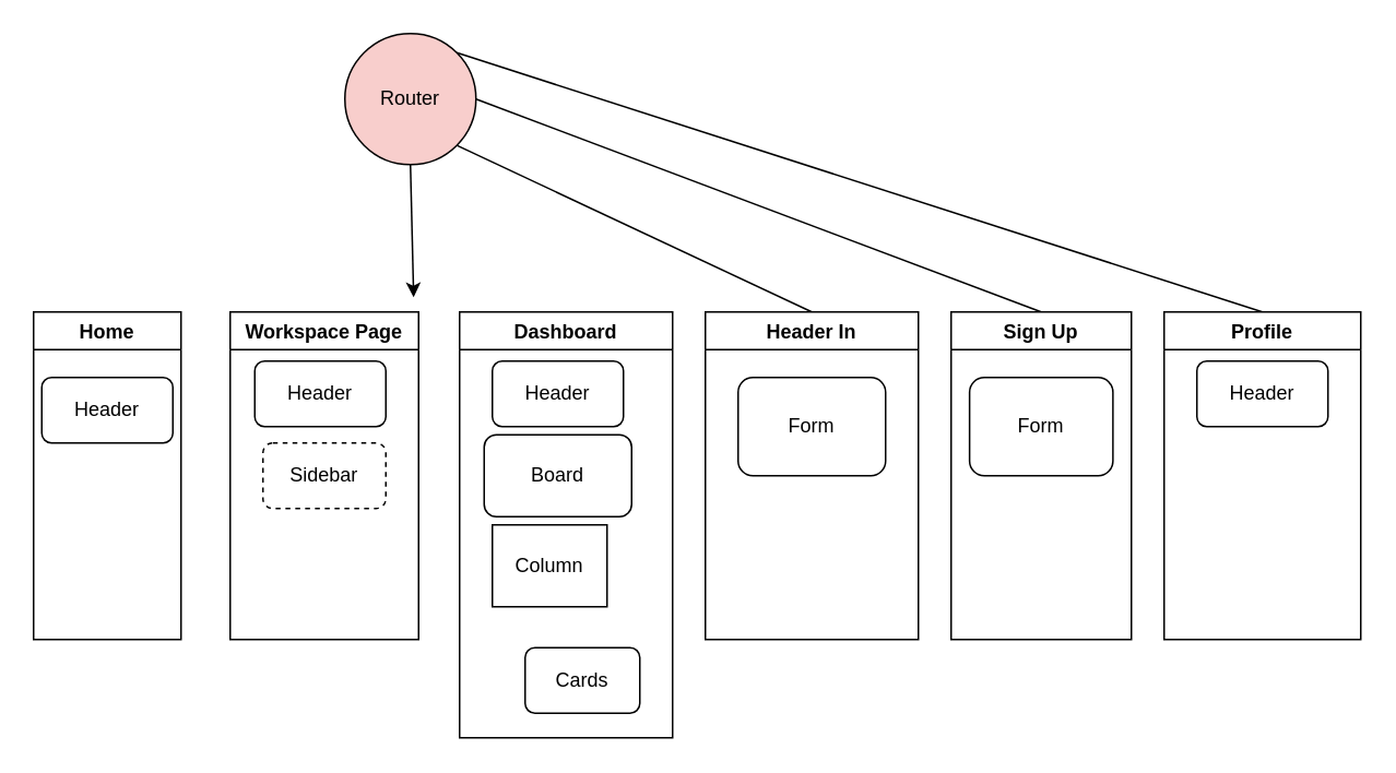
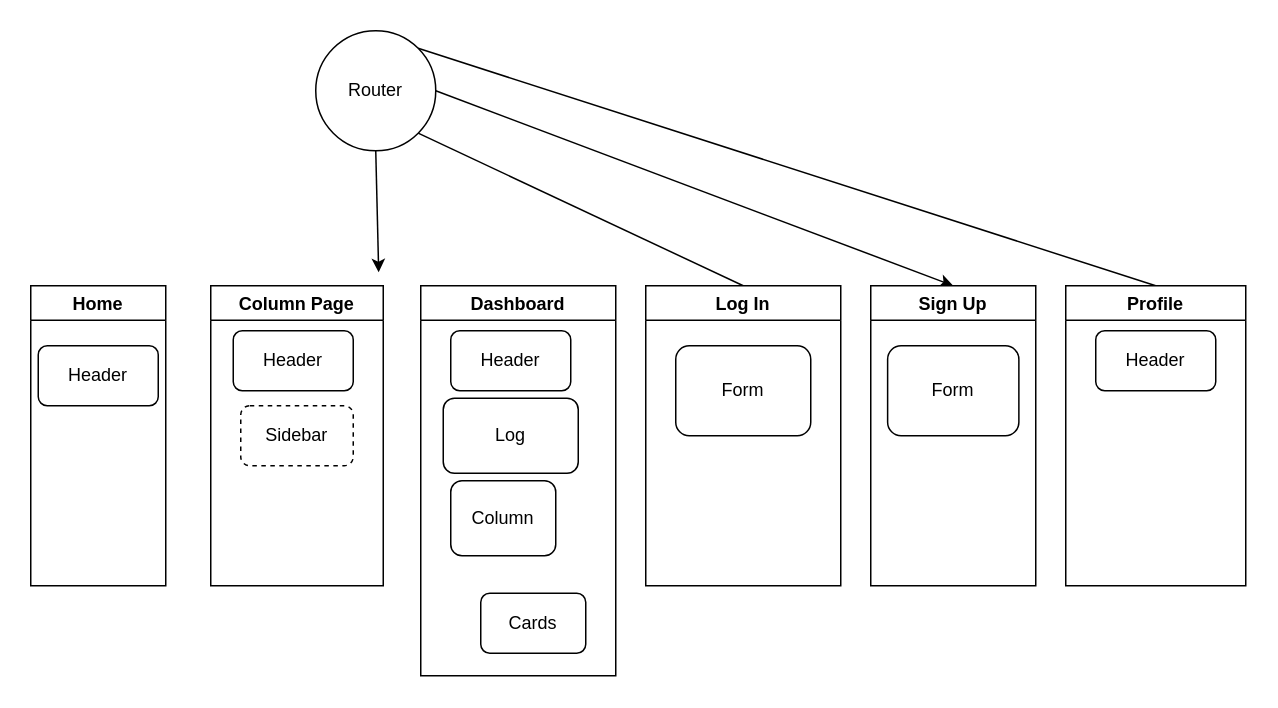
  <mxCell id="0" />
  <mxCell id="1" parent="0" />
  <mxCell id="2" style="edgeStyle=none;html=1;exitX=0.5;exitY=1;exitDx=0;exitDy=0;entryX=0.433;entryY=0.017;entryDx=0;entryDy=0;entryPerimeter=0;" parent="1" source="6" edge="1"><mxGeometry relative="1" as="geometry"><mxPoint x="250" y="110" as="sourcePoint" /><mxPoint x="251.96" y="181.02" as="targetPoint" /></mxGeometry></mxCell>
  <mxCell id="3" style="edgeStyle=none;html=1;exitX=1;exitY=1;exitDx=0;exitDy=0;entryX=0.5;entryY=0;entryDx=0;entryDy=0;endArrow=none;" parent="1" source="6" target="17" edge="1"><mxGeometry relative="1" as="geometry"><mxPoint x="310" y="110" as="sourcePoint" /><mxPoint x="420" y="180" as="targetPoint" /></mxGeometry></mxCell>
- <mxCell id="4" style="edgeStyle=none;html=1;exitX=1;exitY=0.5;exitDx=0;exitDy=0;entryX=0.5;entryY=0;entryDx=0;entryDy=0;endArrow=none;" parent="1" source="6" target="19" edge="1"><mxGeometry relative="1" as="geometry"><mxPoint x="310" y="80" as="sourcePoint" /><mxPoint x="590" y="180" as="targetPoint" /></mxGeometry></mxCell>
+ <mxCell id="4" style="edgeStyle=none;html=1;exitX=1;exitY=0.5;exitDx=0;exitDy=0;entryX=0.5;entryY=0;entryDx=0;entryDy=0;" parent="1" source="6" target="19" edge="1"><mxGeometry relative="1" as="geometry"><mxPoint x="310" y="80" as="sourcePoint" /><mxPoint x="590" y="180" as="targetPoint" /></mxGeometry></mxCell>
  <mxCell id="5" style="edgeStyle=none;html=1;exitX=1;exitY=0;exitDx=0;exitDy=0;entryX=0.5;entryY=0;entryDx=0;entryDy=0;endArrow=none;" parent="1" source="6" target="21" edge="1"><mxGeometry relative="1" as="geometry"><mxPoint x="760" y="180" as="targetPoint" /></mxGeometry></mxCell>
- <mxCell id="6" value="Router" style="ellipse;whiteSpace=wrap;html=1;aspect=fixed;fillColor=#f8cecc;" parent="1" vertex="1"><mxGeometry x="210" y="20" width="80" height="80" as="geometry" /></mxCell>
- <mxCell id="7" value="Workspace Page" style="swimlane;" parent="1" vertex="1"><mxGeometry x="140" y="190" width="115" height="200" as="geometry" /></mxCell>
+ <mxCell id="6" value="Router" style="ellipse;whiteSpace=wrap;html=1;aspect=fixed;" parent="1" vertex="1"><mxGeometry x="210" y="20" width="80" height="80" as="geometry" /></mxCell>
+ <mxCell id="7" value="Column Page" style="swimlane;" parent="1" vertex="1"><mxGeometry x="140" y="190" width="115" height="200" as="geometry" /></mxCell>
  <mxCell id="8" value="Header" style="rounded=1;whiteSpace=wrap;html=1;" parent="7" vertex="1"><mxGeometry x="15" y="30" width="80" height="40" as="geometry" /></mxCell>
  <mxCell id="9" value="Sidebar" style="rounded=1;whiteSpace=wrap;html=1;dashed=1;" parent="7" vertex="1"><mxGeometry x="20" y="80" width="75" height="40" as="geometry" /></mxCell>
  <mxCell id="10" value="Home" style="swimlane;" vertex="1" parent="7"><mxGeometry x="-120" width="90" height="200" as="geometry" /></mxCell>
  <mxCell id="11" value="Header" style="rounded=1;whiteSpace=wrap;html=1;" vertex="1" parent="10"><mxGeometry x="5" y="40" width="80" height="40" as="geometry" /></mxCell>
  <mxCell id="12" value="Dashboard" style="swimlane;" parent="1" vertex="1"><mxGeometry x="280" y="190" width="130" height="260" as="geometry" /></mxCell>
  <mxCell id="13" value="Header" style="rounded=1;whiteSpace=wrap;html=1;" parent="12" vertex="1"><mxGeometry x="20" y="30" width="80" height="40" as="geometry" /></mxCell>
- <mxCell id="14" value="Board" style="rounded=1;whiteSpace=wrap;html=1;" parent="12" vertex="1"><mxGeometry x="15" y="75" width="90" height="50" as="geometry" /></mxCell>
- <mxCell id="15" value="Column" style="whiteSpace=wrap;html=1;rounded=0;" parent="12" vertex="1"><mxGeometry x="20" y="130" width="70" height="50" as="geometry" /></mxCell>
+ <mxCell id="14" value="Log" style="rounded=1;whiteSpace=wrap;html=1;" parent="12" vertex="1"><mxGeometry x="15" y="75" width="90" height="50" as="geometry" /></mxCell>
+ <mxCell id="15" value="Column" style="rounded=1;whiteSpace=wrap;html=1;" parent="12" vertex="1"><mxGeometry x="20" y="130" width="70" height="50" as="geometry" /></mxCell>
  <mxCell id="16" value="Cards" style="rounded=1;whiteSpace=wrap;html=1;" parent="12" vertex="1"><mxGeometry x="40" y="205" width="70" height="40" as="geometry" /></mxCell>
- <mxCell id="17" value="Header In" style="swimlane;" parent="1" vertex="1"><mxGeometry x="430" y="190" width="130" height="200" as="geometry" /></mxCell>
+ <mxCell id="17" value="Log In" style="swimlane;" parent="1" vertex="1"><mxGeometry x="430" y="190" width="130" height="200" as="geometry" /></mxCell>
  <mxCell id="18" value="Form" style="rounded=1;whiteSpace=wrap;html=1;" parent="17" vertex="1"><mxGeometry x="20" y="40" width="90" height="60" as="geometry" /></mxCell>
  <mxCell id="19" value="Sign Up" style="swimlane;" parent="1" vertex="1"><mxGeometry x="580" y="190" width="110" height="200" as="geometry" /></mxCell>
  <mxCell id="20" value="Form" style="rounded=1;whiteSpace=wrap;html=1;" parent="19" vertex="1"><mxGeometry x="11.25" y="40" width="87.5" height="60" as="geometry" /></mxCell>
  <mxCell id="21" value="Profile" style="swimlane;" parent="1" vertex="1"><mxGeometry x="710" y="190" width="120" height="200" as="geometry" /></mxCell>
  <mxCell id="22" value="Header" style="rounded=1;whiteSpace=wrap;html=1;" parent="21" vertex="1"><mxGeometry x="20" y="30" width="80" height="40" as="geometry" /></mxCell>
